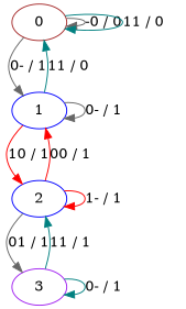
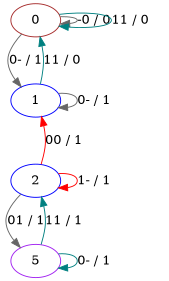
  digraph {
    fontname="DejaVu Serif"
    node [color=blue fontname="DejaVu Serif"]
    edge [color=gray40 fontname="DejaVu Serif"]
    0 [color=brown]
    1
    2
-   3 [color=purple]
+   3 [color=purple label=5]
    0 -> 0 [label="-0 / 0"]
    0 -> 0 [color=teal label="11 / 0"]
    0 -> 1 [label="0- / 1"]
    1 -> 0 [color=teal label="11 / 0"]
    1 -> 1 [label="0- / 1"]
-   1 -> 2 [color=red label="10 / 1"]
    2 -> 1 [color=red label="00 / 1"]
    2 -> 2 [color=red label="1- / 1"]
    2 -> 3 [label="01 / 1"]
    3 -> 2 [color=teal label="11 / 1"]
    3 -> 3 [color=teal label="0- / 1"]
  }
